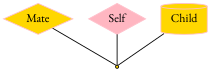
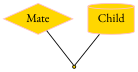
  digraph {
    fontname="EB Garamond"
    node [color=pink shape=diamond style=filled fillcolor=gold fontname="EB Garamond"]
    edge [dir=none fontname="EB Garamond"]
    Mate
    Matedot [shape=point color=""]
-   Self [fillcolor=lightpink]
    Child [shape=cylinder]
    subgraph sub_1 {
      Mate
      Matedot
-     Self
    }
    subgraph sub_2 {
    }
    subgraph sub_3 {
      Matedot
      Child
    }
    Mate -> Matedot
-   Self -> Matedot
    Child -> Matedot
  }
